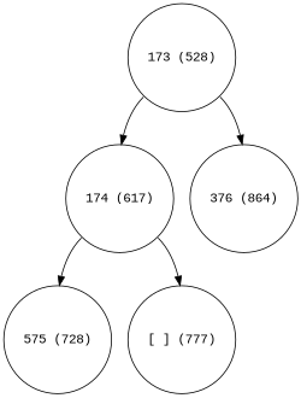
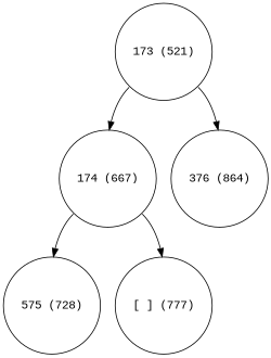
  digraph {
    fontname="Liberation Mono"
    node [fontname="Liberation Mono" shape=circle]
    edge [fontname="Liberation Mono" tailport=sw]
-   n1 [label="173 (528)" width=0.5]
-   n2 [label="174 (617)" width=0.5]
+   n1 [label="173 (521)" width=0.5]
+   n2 [label="174 (667)" width=0.5]
    n3 [label="376 (864)" width=0.5]
    n4 [label="575 (728)" width=0.5]
    n5 [label="[ ] (777)" width=0.5]
    n1 -> n2
    n1 -> n3 [tailport=se]
    n2 -> n4
    n2 -> n5 [tailport=se]
  }
